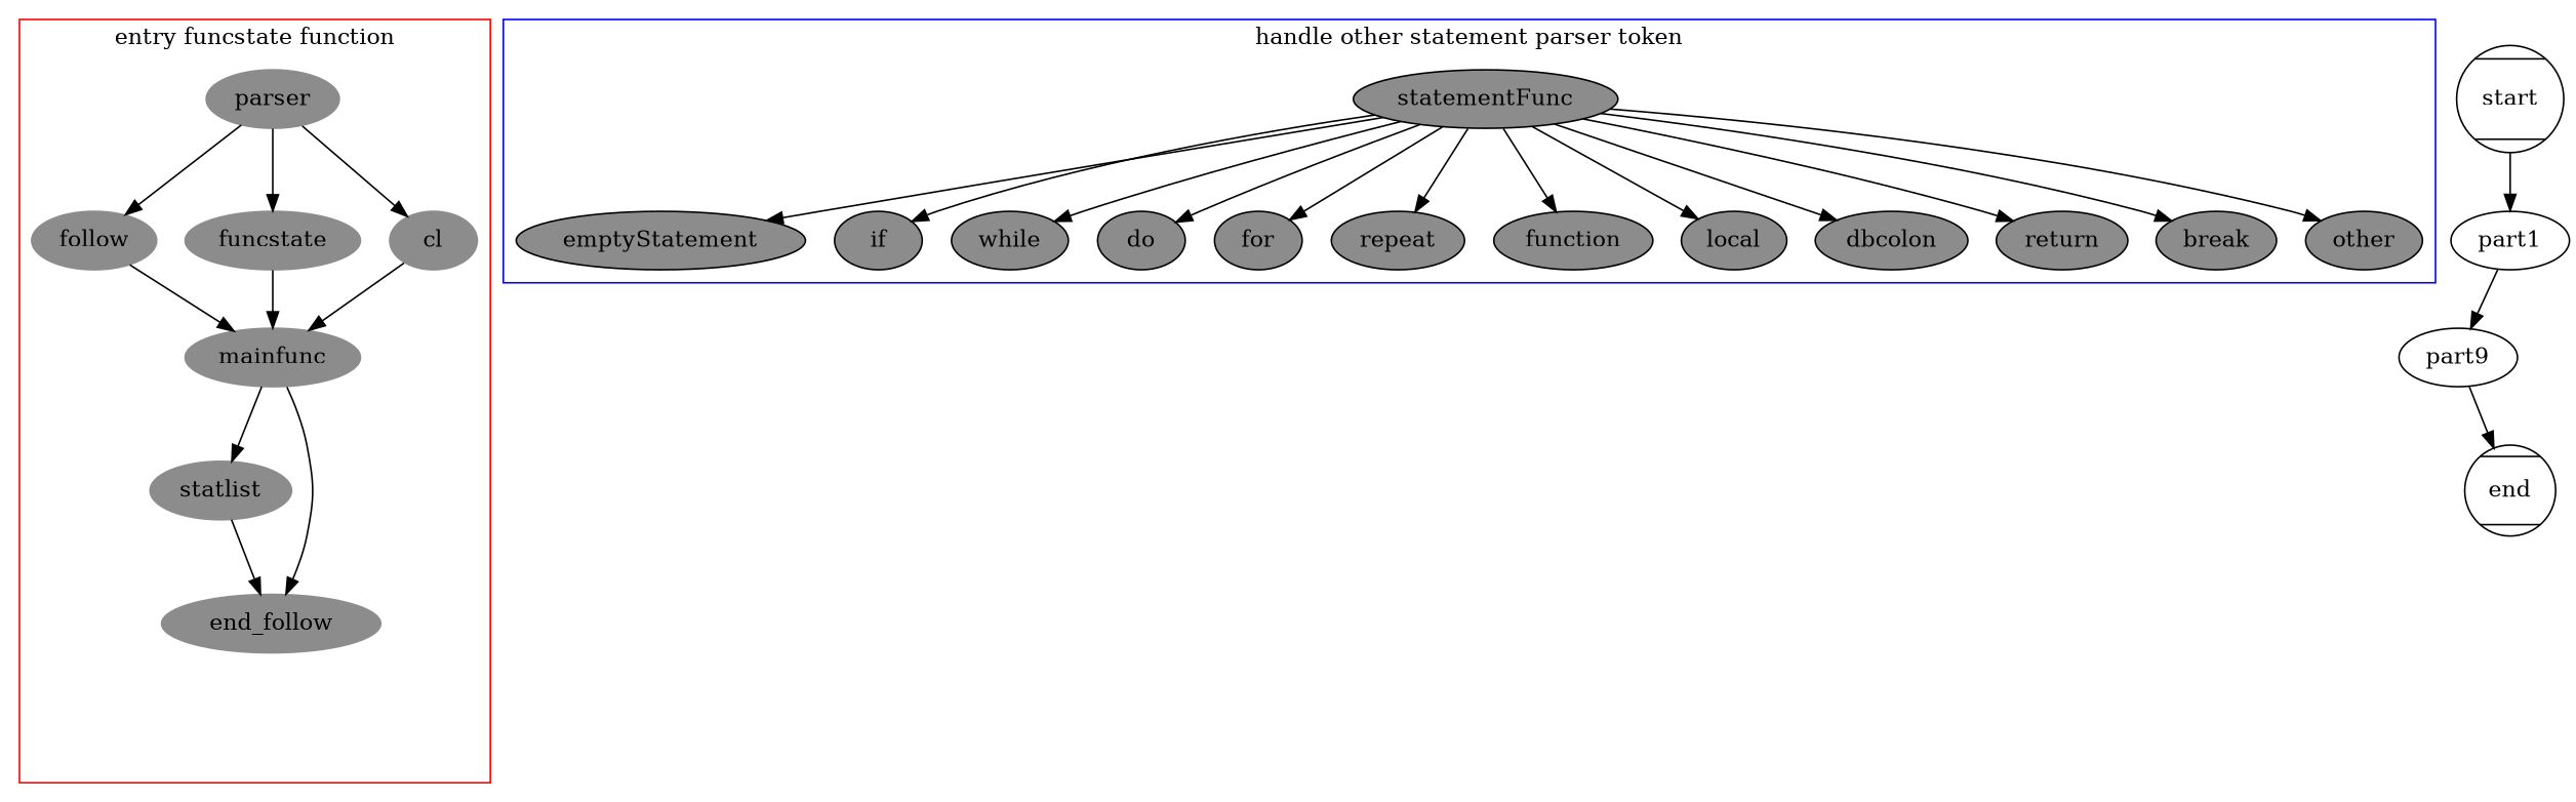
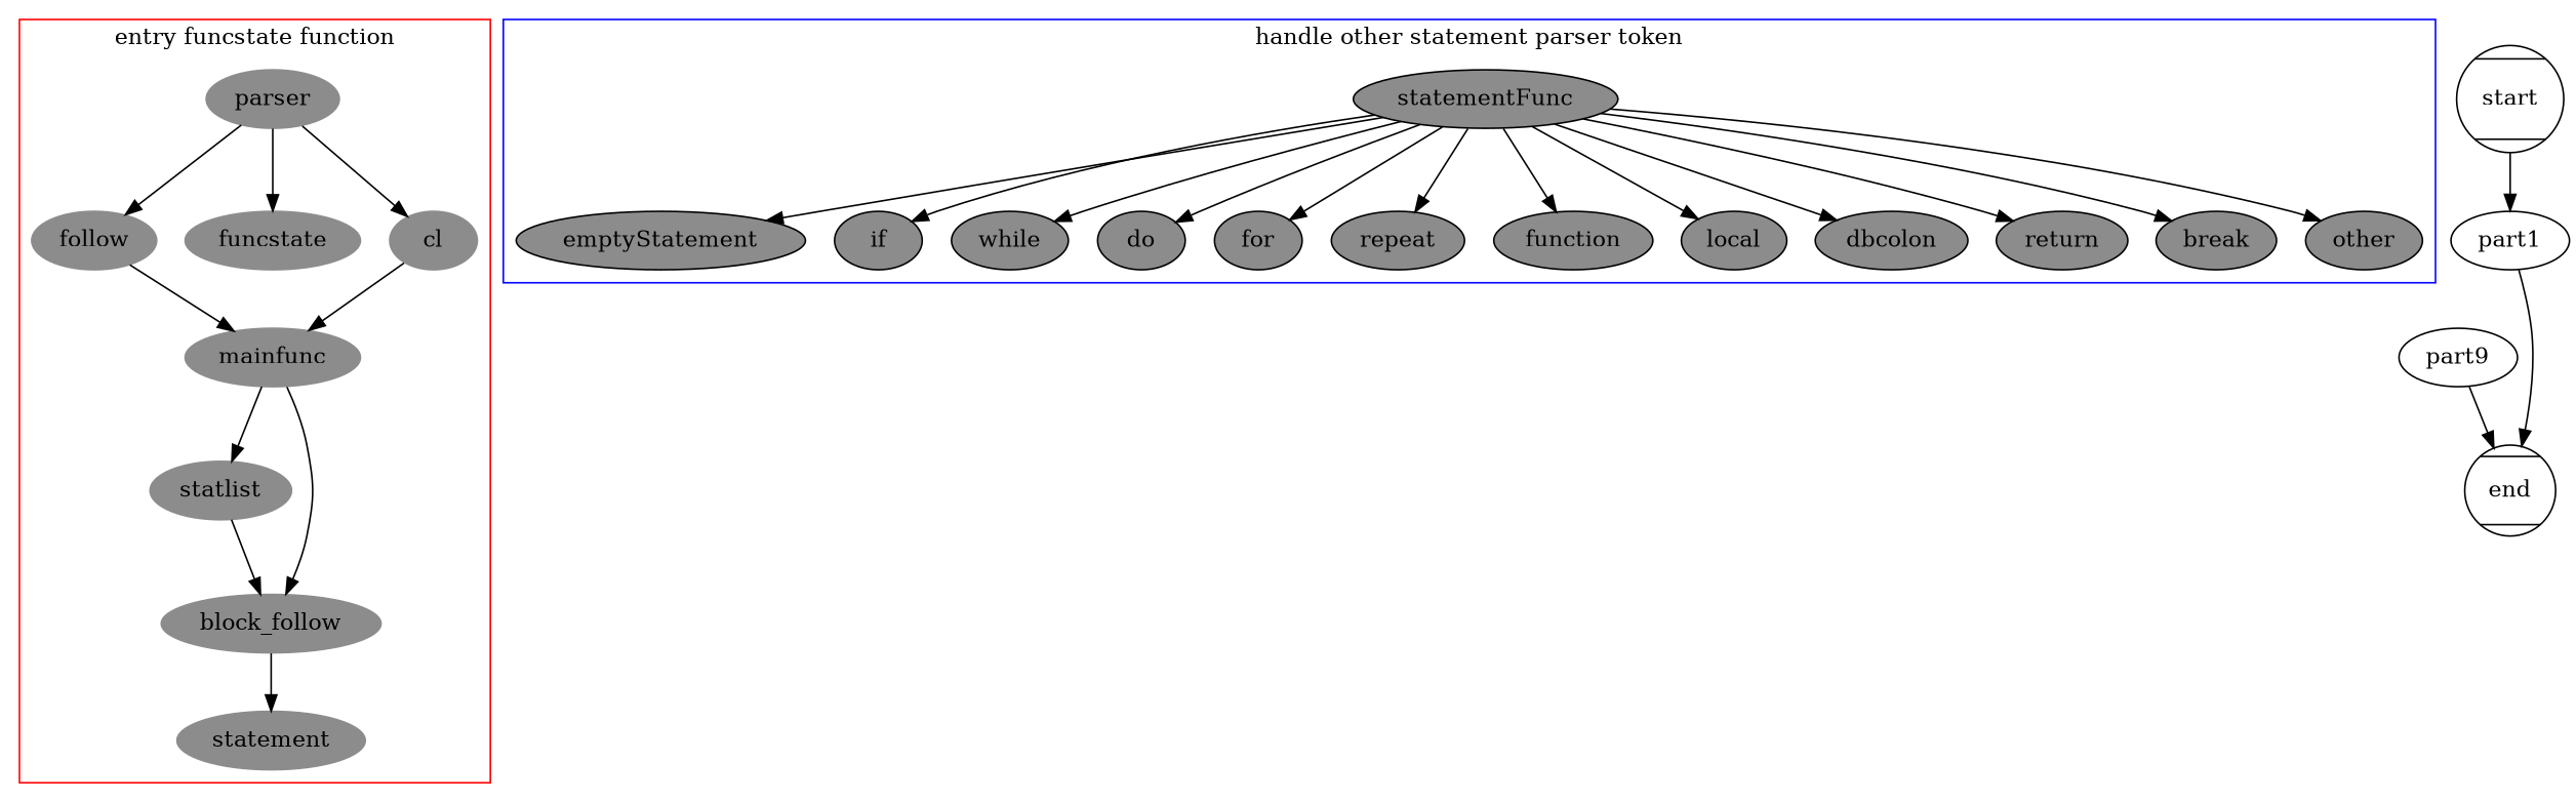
  digraph {
    labeljust=c
    node [color=black style=filled fillcolor=gray55]
    parser [color=gray55 fillcolor=""]
    n2 [color=gray55 label=follow fillcolor=""]
    funcstate [color=gray55 fillcolor=""]
    cl [color=gray55 fillcolor=""]
    mainfunc [color=gray55 fillcolor=""]
    statlist [color=gray55 fillcolor=""]
-   block_follow [color=gray55 label=end_follow fillcolor=""]
+   block_follow [color=gray55 fillcolor=""]
+   statement [color=gray55 fillcolor=""]
    statementFunc
    emptyStatement
    if
    while
    do
    for
    repeat
    function
    local
    dbcolon
    return
    break
    other
    start [shape=Mcircle color="" style="" fillcolor=""]
    part1 [color="" style="" fillcolor=""]
    n24 [label=part9 color="" style="" fillcolor=""]
    end [shape=Mcircle color="" style="" fillcolor=""]
    subgraph cluster_1 {
      color=red
      label="entry funcstate function"
      labelloc=t
      parser
      n2
      funcstate
      cl
      mainfunc
      statlist
      block_follow
+     statement
    }
    subgraph cluster_2 {
      color=blue
      label="handle other statement parser token"
      labelloc=t
      statementFunc
      emptyStatement
      if
      while
      do
      for
      repeat
      function
      local
      dbcolon
      return
      break
      other
    }
    parser -> n2
    parser -> funcstate
    parser -> cl
    n2 -> mainfunc
-   funcstate -> mainfunc
    cl -> mainfunc
    mainfunc -> statlist
    mainfunc -> block_follow
    statlist -> block_follow
+   block_follow -> statement
    statementFunc -> emptyStatement
    statementFunc -> if
    statementFunc -> while
    statementFunc -> do
    statementFunc -> for
    statementFunc -> repeat
    statementFunc -> function
    statementFunc -> local
    statementFunc -> dbcolon
    statementFunc -> return
    statementFunc -> break
    statementFunc -> other
    start -> part1
-   part1 -> n24
+   part1 -> end
    n24 -> end
  }
